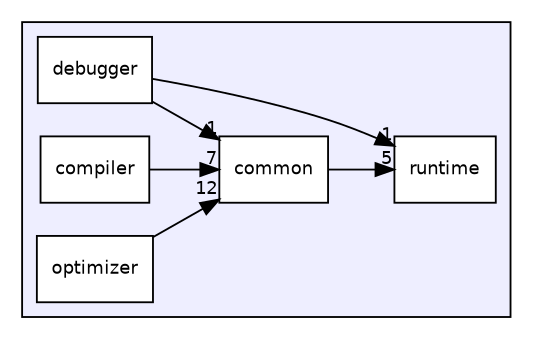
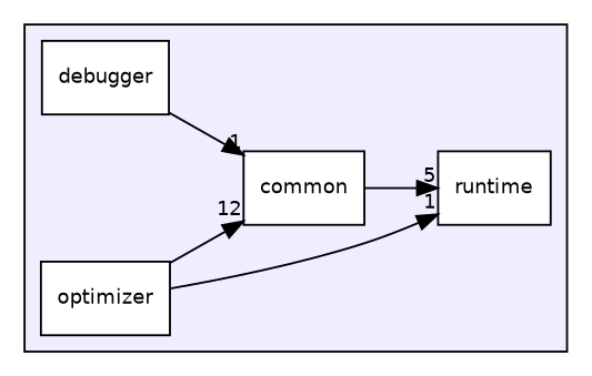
  digraph {
    compound=true
    rankdir=LR
    node [color=black fillcolor=white fontname=Helvetica fontsize=10 shape=box style=filled]
    edge [headlabel=1 labeldistance=1.5 labelfontname=Helvetica labelfontsize=10]
    n1 [label=common]
-   n2 [label=compiler]
    n3 [label=debugger]
    n4 [label=optimizer]
    n5 [label=runtime]
    subgraph cluster_1 {
      bgcolor="#eeeeff"
      pencolor=black
      n1
-     n2
      n3
      n4
      n5
    }
    n1 -> n5 [headlabel=5]
-   n2 -> n1 [headlabel=7]
    n3 -> n1
-   n3 -> n5
+   n4 -> n5
    n4 -> n1 [headlabel=12]
  }
